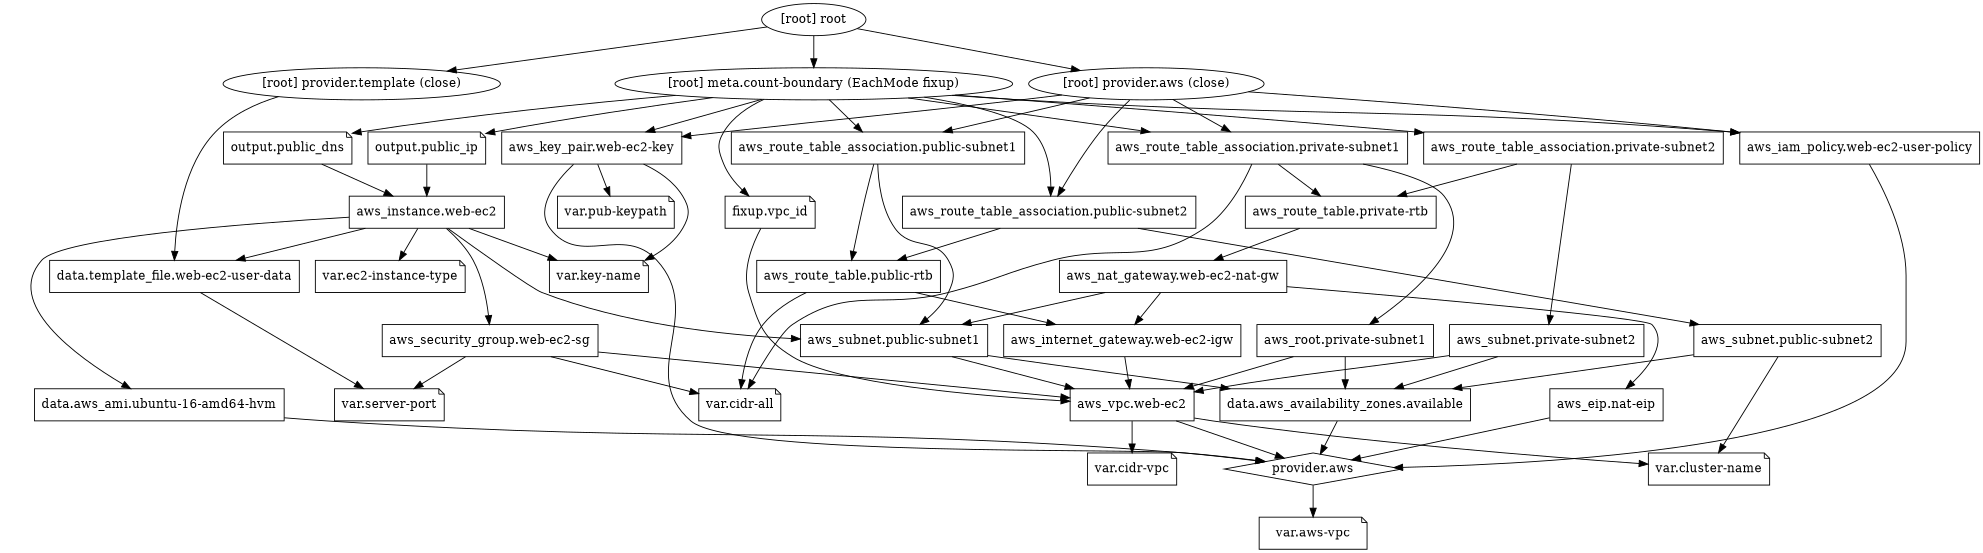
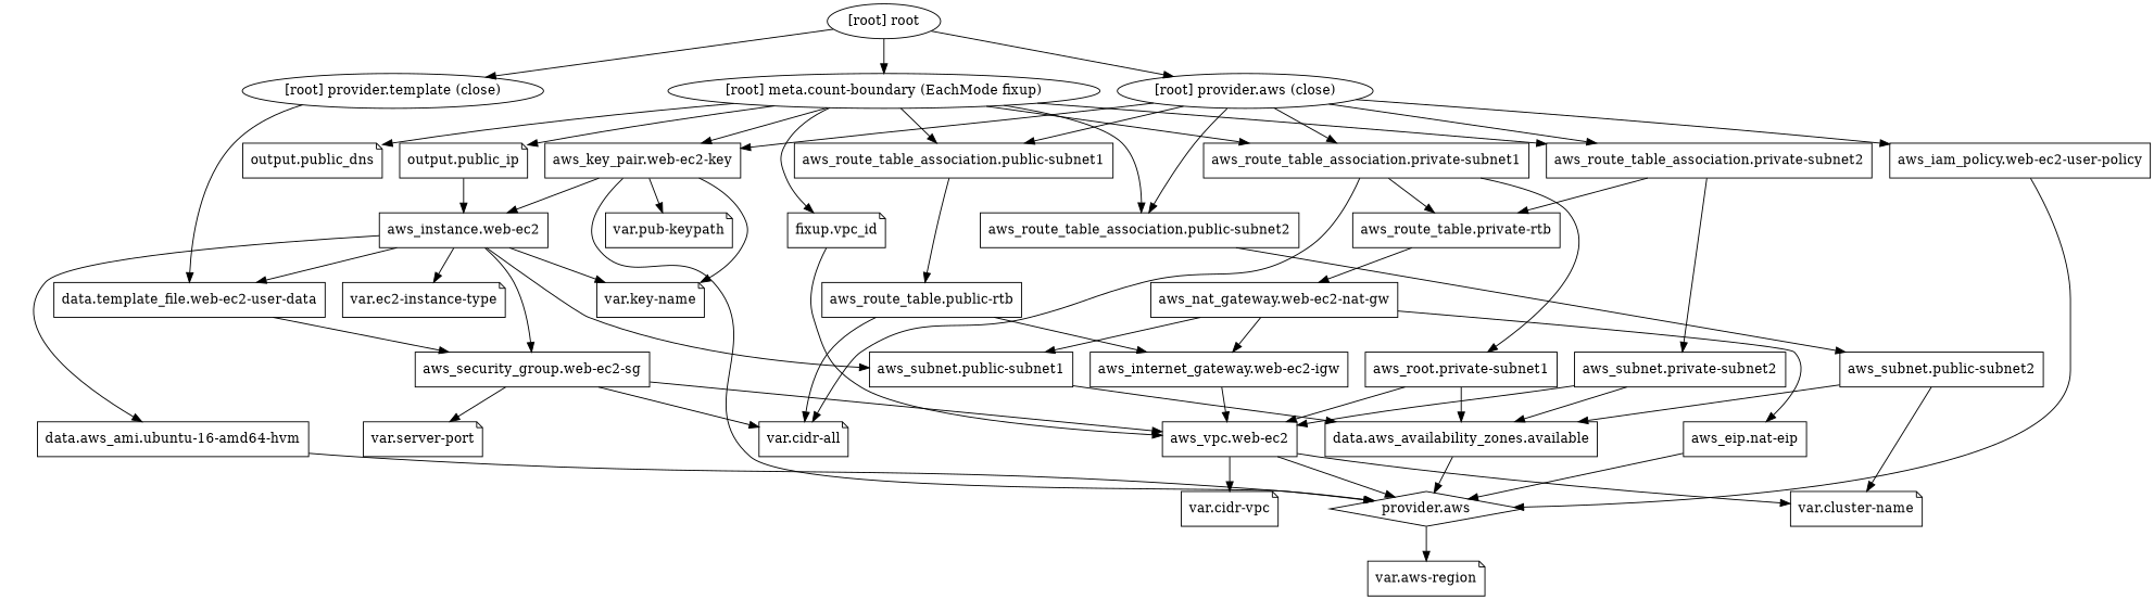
  digraph {
    compound=true
    newrank=true
    node [shape=box]
    n1 [label="aws_eip.nat-eip"]
    n2 [label="provider.aws" shape=diamond]
    n3 [label="aws_iam_policy.web-ec2-user-policy"]
    n4 [label="aws_instance.web-ec2"]
    n5 [label="aws_security_group.web-ec2-sg"]
    n6 [label="aws_subnet.public-subnet1"]
    n7 [label="data.aws_ami.ubuntu-16-amd64-hvm"]
    n8 [label="data.template_file.web-ec2-user-data"]
    n9 [label="var.ec2-instance-type" shape=note]
    n10 [label="var.key-name" shape=note]
    n11 [label="aws_internet_gateway.web-ec2-igw"]
    n12 [label="aws_vpc.web-ec2"]
    n13 [label="aws_key_pair.web-ec2-key"]
    n14 [label="var.pub-keypath" shape=note]
    n15 [label="aws_nat_gateway.web-ec2-nat-gw"]
    n16 [label="aws_route_table.private-rtb"]
    n17 [label="var.cidr-all" shape=note]
    n18 [label="aws_route_table.public-rtb"]
    n19 [label="aws_route_table_association.private-subnet1"]
    n20 [label="aws_root.private-subnet1"]
    n21 [label="aws_route_table_association.private-subnet2"]
    n22 [label="aws_subnet.private-subnet2"]
    n23 [label="aws_route_table_association.public-subnet1"]
    n24 [label="aws_route_table_association.public-subnet2"]
    n25 [label="aws_subnet.public-subnet2"]
    n26 [label="var.server-port" shape=note]
    n27 [label="data.aws_availability_zones.available"]
    n28 [label="var.cidr-vpc" shape=note]
    n29 [label="var.cluster-name" shape=note]
    n30 [label="output.public_dns" shape=note]
    n31 [label="output.public_ip" shape=note]
    n32 [label="fixup.vpc_id" shape=note]
-   n33 [label="var.aws-vpc" shape=note]
+   n33 [label="var.aws-region" shape=note]
    "[root] meta.count-boundary (EachMode fixup)" [shape=""]
    "[root] provider.aws (close)" [shape=""]
    "[root] provider.template (close)" [shape=""]
    "[root] root" [shape=""]
    subgraph sub_1 {
      n1
      n2
      n3
      n4
      n5
      n6
      n7
      n8
      n9
      n10
      n11
      n12
      n13
      n14
      n15
      n16
      n17
      n18
      n19
      n20
      n21
      n22
      n23
      n24
      n25
      n26
      n27
      n28
      n29
      n30
      n31
      n32
      n33
      "[root] meta.count-boundary (EachMode fixup)"
      "[root] provider.aws (close)"
      "[root] provider.template (close)"
      "[root] root"
    }
    n1 -> n2
    n2 -> n33
    n3 -> n2
    n4 -> n5
    n4 -> n6
    n4 -> n7
    n4 -> n8
    n4 -> n9
    n4 -> n10
    n5 -> n12
    n5 -> n17
    n5 -> n26
-   n6 -> n12
    n6 -> n27
    n7 -> n2
-   n8 -> n26
+   n8 -> n5
    n11 -> n12
    n12 -> n2
    n12 -> n28
    n12 -> n29
    n13 -> n2
    n13 -> n10
    n13 -> n14
    n15 -> n1
    n15 -> n6
    n15 -> n11
    n16 -> n15
    n18 -> n11
    n18 -> n17
    n19 -> n16
    n19 -> n17
    n19 -> n20
    n20 -> n12
    n20 -> n27
    n21 -> n16
    n21 -> n22
    n22 -> n12
    n22 -> n27
-   n23 -> n6
    n23 -> n18
-   n24 -> n18
    n24 -> n25
    n25 -> n27
    n25 -> n29
    n27 -> n2
-   n30 -> n4
+   n13 -> n4
    n31 -> n4
    n32 -> n12
-   "[root] meta.count-boundary (EachMode fixup)" -> n3
    "[root] meta.count-boundary (EachMode fixup)" -> n13
    "[root] meta.count-boundary (EachMode fixup)" -> n19
    "[root] meta.count-boundary (EachMode fixup)" -> n21
    "[root] meta.count-boundary (EachMode fixup)" -> n23
    "[root] meta.count-boundary (EachMode fixup)" -> n24
    "[root] meta.count-boundary (EachMode fixup)" -> n30
    "[root] meta.count-boundary (EachMode fixup)" -> n31
    "[root] meta.count-boundary (EachMode fixup)" -> n32
    "[root] provider.aws (close)" -> n3
    "[root] provider.aws (close)" -> n13
    "[root] provider.aws (close)" -> n19
+   "[root] provider.aws (close)" -> n21
    "[root] provider.aws (close)" -> n23
    "[root] provider.aws (close)" -> n24
    "[root] provider.template (close)" -> n8
    "[root] root" -> "[root] meta.count-boundary (EachMode fixup)"
    "[root] root" -> "[root] provider.aws (close)"
    "[root] root" -> "[root] provider.template (close)"
  }
